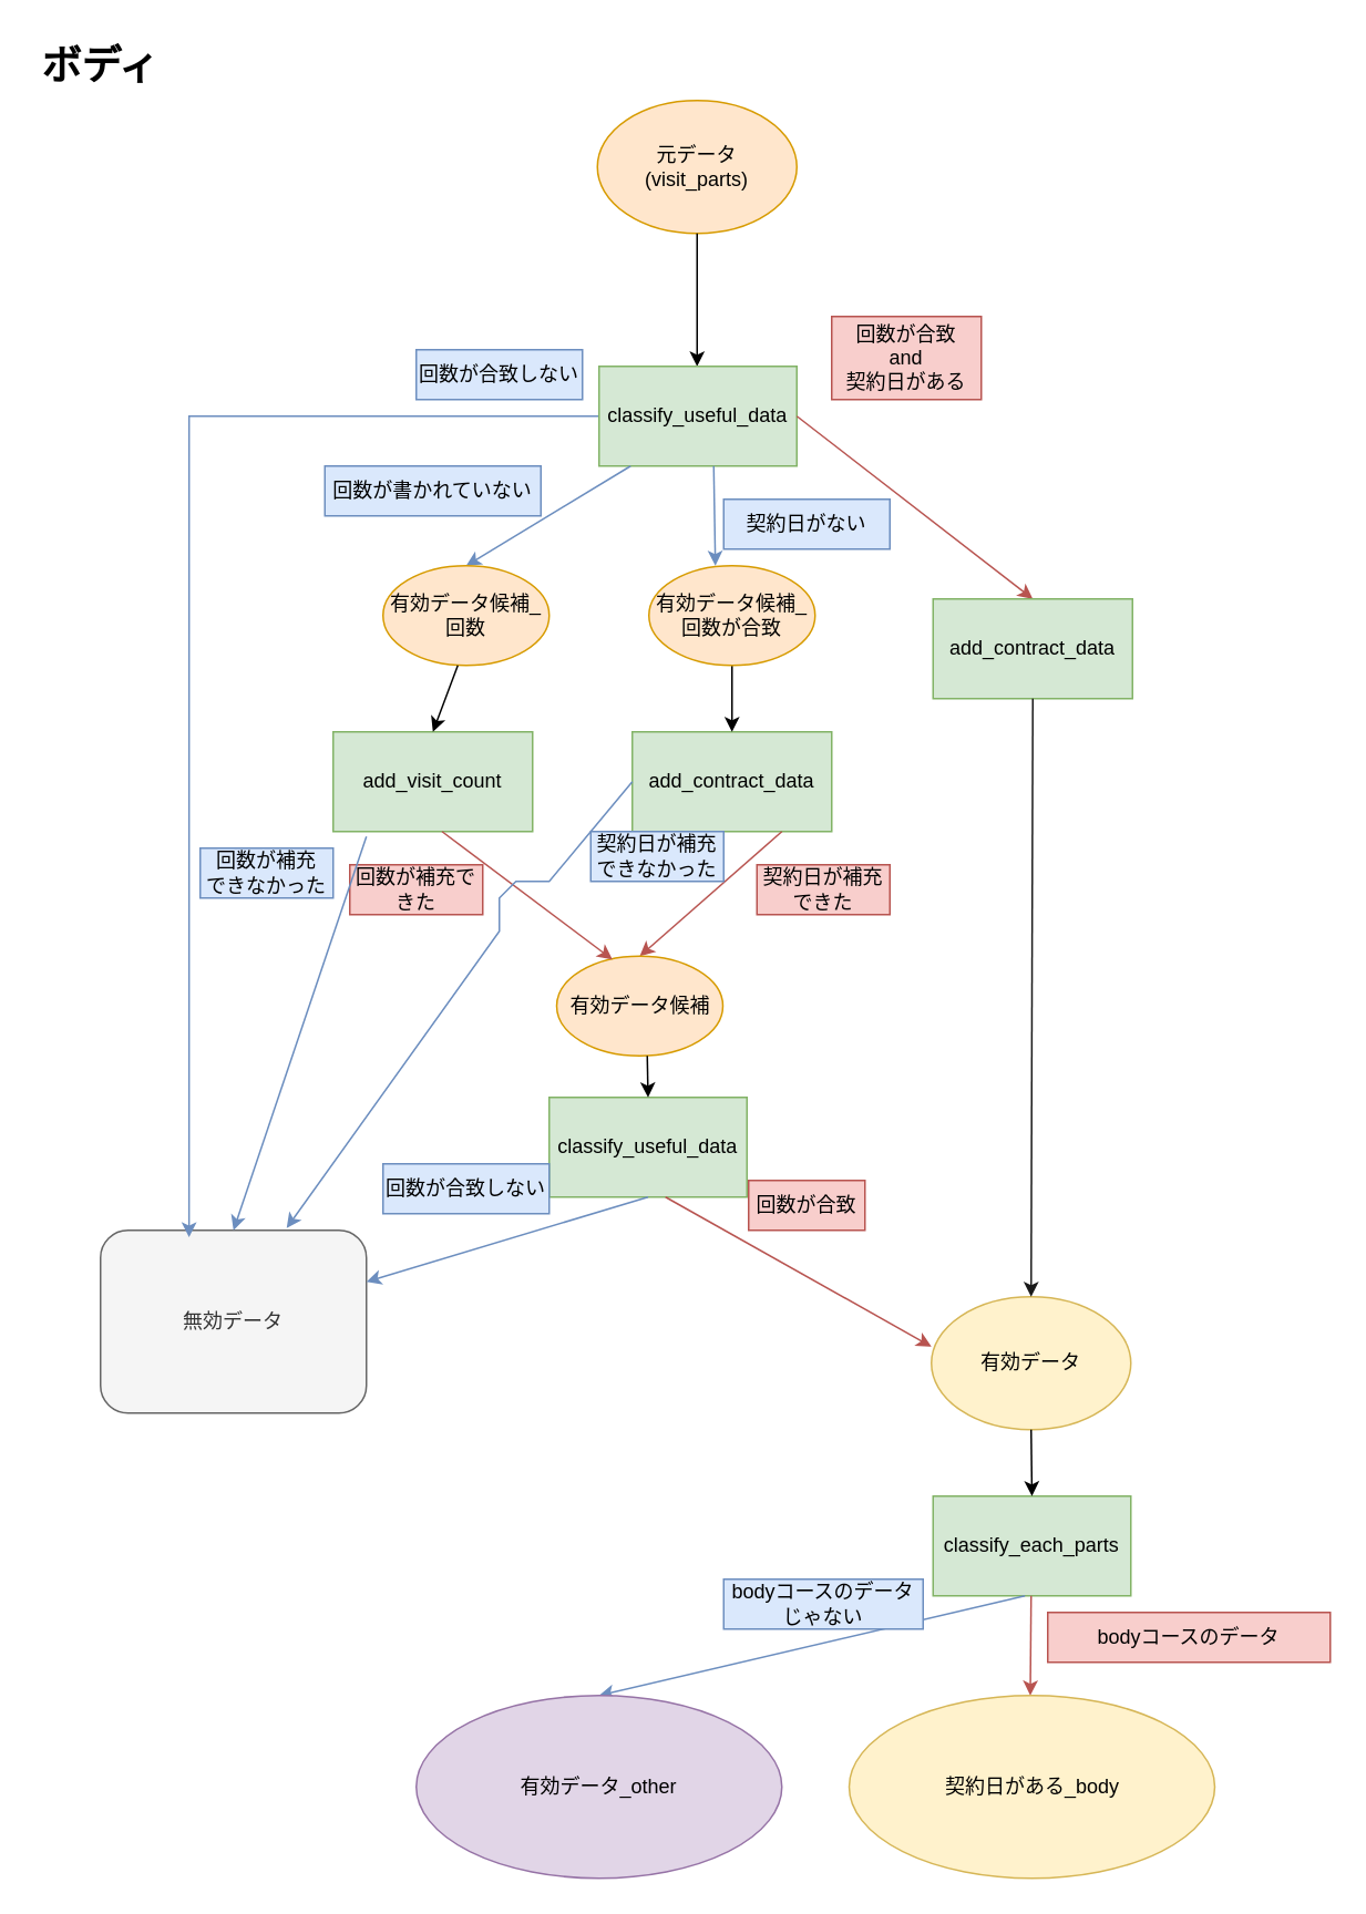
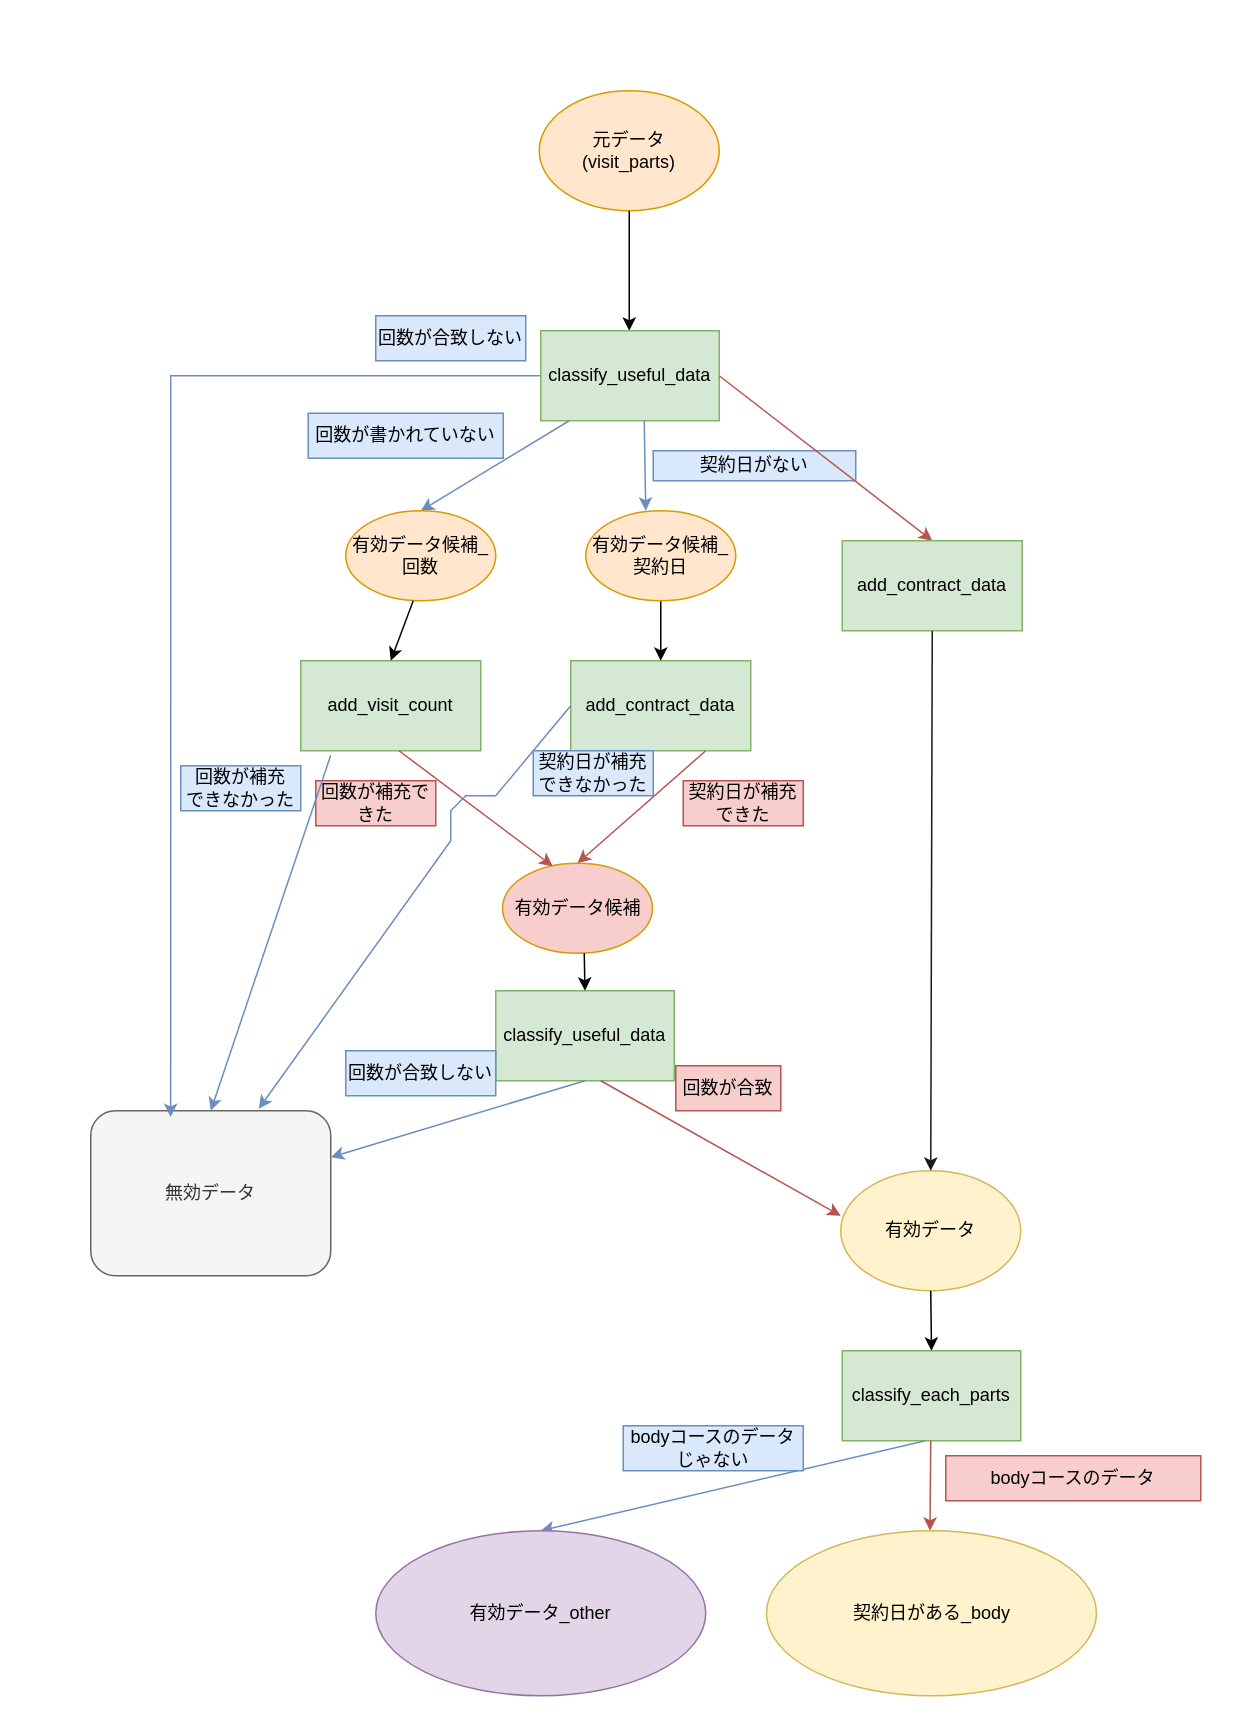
  <mxCell id="0" />
  <mxCell id="1" parent="0" />
  <mxCell id="2" value="元データ&lt;br&gt;(visit_parts)" style="ellipse;whiteSpace=wrap;html=1;fillColor=#ffe6cc;strokeColor=#d79b00;" vertex="1" parent="1"><mxGeometry x="359" y="60" width="120" height="80" as="geometry" /></mxCell>
  <mxCell id="3" value="" style="endArrow=classic;html=1;rounded=0;exitX=0.5;exitY=1;exitDx=0;exitDy=0;" edge="1" parent="1" source="2"><mxGeometry width="50" height="50" relative="1" as="geometry"><mxPoint x="469" y="150" as="sourcePoint" /><mxPoint x="419" y="220" as="targetPoint" /></mxGeometry></mxCell>
  <mxCell id="4" value="有効データ" style="ellipse;whiteSpace=wrap;html=1;fillColor=#fff2cc;strokeColor=#d6b656;" vertex="1" parent="1"><mxGeometry x="560" y="780" width="120" height="80" as="geometry" /></mxCell>
  <mxCell id="5" value="無効データ" style="whiteSpace=wrap;html=1;fillColor=#f5f5f5;strokeColor=#666666;fontColor=#333333;rounded=1;" vertex="1" parent="1"><mxGeometry x="60" y="740" width="160" height="110" as="geometry" /></mxCell>
  <mxCell id="6" style="edgeStyle=orthogonalEdgeStyle;rounded=0;orthogonalLoop=1;jettySize=auto;html=1;exitX=0;exitY=0.5;exitDx=0;exitDy=0;entryX=0.333;entryY=0.038;entryDx=0;entryDy=0;entryPerimeter=0;endArrow=classic;endFill=1;fillColor=#dae8fc;strokeColor=#6c8ebf;" edge="1" parent="1" source="7" target="5"><mxGeometry relative="1" as="geometry" /></mxCell>
  <mxCell id="7" value="classify_useful_data" style="rounded=0;;whiteSpace=wrap;html=1;fillColor=#d5e8d4;strokeColor=#82b366;" vertex="1" parent="1"><mxGeometry x="360" y="220" width="119" height="60" as="geometry" /></mxCell>
- <mxCell id="8" value="回数が合致&lt;br&gt;and&lt;br&gt;契約日がある" style="text;html=1;strokeColor=#b85450;fillColor=#f8cecc;align=center;verticalAlign=middle;whiteSpace=wrap;rounded=0;" vertex="1" parent="1"><mxGeometry x="500" y="190" width="90" height="50" as="geometry" /></mxCell>
- <mxCell id="9" value="回数が書かれていない" style="text;html=1;strokeColor=#6c8ebf;fillColor=#dae8fc;align=center;verticalAlign=middle;whiteSpace=wrap;rounded=0;" vertex="1" parent="1"><mxGeometry x="195" y="280" width="130" height="30" as="geometry" /></mxCell>
+ <mxCell id="9" value="回数が書かれていない" style="text;html=1;strokeColor=#6c8ebf;fillColor=#dae8fc;align=center;verticalAlign=middle;whiteSpace=wrap;rounded=0;" vertex="1" parent="1"><mxGeometry x="205" y="275" width="130" height="30" as="geometry" /></mxCell>
  <mxCell id="10" value="" style="endArrow=classic;html=1;rounded=0;entryX=0.5;entryY=0;entryDx=0;entryDy=0;fillColor=#dae8fc;strokeColor=#6c8ebf;" edge="1" parent="1" target="12"><mxGeometry width="50" height="50" relative="1" as="geometry"><mxPoint x="379" y="280" as="sourcePoint" /><mxPoint x="339" y="340" as="targetPoint" /></mxGeometry></mxCell>
  <mxCell id="11" value="add_contract_data" style="rounded=0;whiteSpace=wrap;html=1;fillColor=#d5e8d4;strokeColor=#82b366;" vertex="1" parent="1"><mxGeometry x="380" y="440" width="120" height="60" as="geometry" /></mxCell>
  <mxCell id="12" value="有効データ候補_回数" style="ellipse;whiteSpace=wrap;html=1;fillColor=#ffe6cc;strokeColor=#d79b00;" vertex="1" parent="1"><mxGeometry x="230" y="340" width="100" height="60" as="geometry" /></mxCell>
  <mxCell id="13" style="edgeStyle=orthogonalEdgeStyle;rounded=0;orthogonalLoop=1;jettySize=auto;html=1;exitX=0.5;exitY=1;exitDx=0;exitDy=0;entryX=0.5;entryY=0;entryDx=0;entryDy=0;endArrow=classic;endFill=1;" edge="1" parent="1" source="14" target="11"><mxGeometry relative="1" as="geometry" /></mxCell>
- <mxCell id="14" value="有効データ候補_回数が合致" style="ellipse;whiteSpace=wrap;html=1;fillColor=#ffe6cc;strokeColor=#d79b00;" vertex="1" parent="1"><mxGeometry x="390" y="340" width="100" height="60" as="geometry" /></mxCell>
+ <mxCell id="14" value="有効データ候補_契約日" style="ellipse;whiteSpace=wrap;html=1;fillColor=#ffe6cc;strokeColor=#d79b00;" vertex="1" parent="1"><mxGeometry x="390" y="340" width="100" height="60" as="geometry" /></mxCell>
  <mxCell id="15" value="" style="endArrow=classic;html=1;rounded=0;entryX=0.4;entryY=0;entryDx=0;entryDy=0;entryPerimeter=0;fillColor=#dae8fc;strokeColor=#6c8ebf;" edge="1" parent="1" target="14"><mxGeometry width="50" height="50" relative="1" as="geometry"><mxPoint x="429" y="280" as="sourcePoint" /><mxPoint x="380" y="340" as="targetPoint" /></mxGeometry></mxCell>
- <mxCell id="16" value="契約日がない" style="text;html=1;strokeColor=#6c8ebf;fillColor=#dae8fc;align=center;verticalAlign=middle;whiteSpace=wrap;rounded=0;" vertex="1" parent="1"><mxGeometry x="435" y="300" width="100" height="30" as="geometry" /></mxCell>
+ <mxCell id="16" value="契約日がない" style="text;html=1;strokeColor=#6c8ebf;fillColor=#dae8fc;align=center;verticalAlign=middle;whiteSpace=wrap;rounded=0;" vertex="1" parent="1"><mxGeometry x="435" y="300" width="135" height="20" as="geometry" /></mxCell>
  <mxCell id="17" value="" style="endArrow=classic;html=1;rounded=0;exitX=0.5;exitY=1;exitDx=0;exitDy=0;entryX=0.5;entryY=0;entryDx=0;entryDy=0;fillColor=#f8cecc;strokeColor=#b85450;" edge="1" parent="1" target="25"><mxGeometry width="50" height="50" relative="1" as="geometry"><mxPoint x="470" y="500" as="sourcePoint" /><mxPoint x="490" y="550" as="targetPoint" /></mxGeometry></mxCell>
  <mxCell id="18" value="契約日が補充できた" style="text;html=1;strokeColor=#b85450;fillColor=#f8cecc;align=center;verticalAlign=middle;whiteSpace=wrap;rounded=0;" vertex="1" parent="1"><mxGeometry x="455" y="520" width="80" height="30" as="geometry" /></mxCell>
  <mxCell id="19" value="classify_useful_data" style="rounded=0;;whiteSpace=wrap;html=1;fillColor=#d5e8d4;strokeColor=#82b366;" vertex="1" parent="1"><mxGeometry x="330" y="660" width="119" height="60" as="geometry" /></mxCell>
  <mxCell id="20" value="" style="endArrow=classic;html=1;rounded=0;entryX=0;entryY=0.375;entryDx=0;entryDy=0;entryPerimeter=0;exitX=0.588;exitY=1;exitDx=0;exitDy=0;exitPerimeter=0;fillColor=#f8cecc;strokeColor=#b85450;" edge="1" parent="1" source="19" target="4"><mxGeometry width="50" height="50" relative="1" as="geometry"><mxPoint x="350" y="710" as="sourcePoint" /><mxPoint x="550" y="770" as="targetPoint" /></mxGeometry></mxCell>
  <mxCell id="21" value="回数が合致" style="text;html=1;strokeColor=#b85450;fillColor=#f8cecc;align=center;verticalAlign=middle;whiteSpace=wrap;rounded=0;" vertex="1" parent="1"><mxGeometry x="450" y="710" width="70" height="30" as="geometry" /></mxCell>
  <mxCell id="22" value="回数が合致しない" style="text;html=1;strokeColor=#6c8ebf;fillColor=#dae8fc;align=center;verticalAlign=middle;whiteSpace=wrap;rounded=0;" vertex="1" parent="1"><mxGeometry x="250" y="210" width="100" height="30" as="geometry" /></mxCell>
  <mxCell id="23" value="add_visit_count" style="rounded=0;whiteSpace=wrap;html=1;fillColor=#d5e8d4;strokeColor=#82b366;" vertex="1" parent="1"><mxGeometry x="200" y="440" width="120" height="60" as="geometry" /></mxCell>
  <mxCell id="24" value="" style="endArrow=classic;html=1;rounded=0;entryX=0.5;entryY=0;entryDx=0;entryDy=0;" edge="1" parent="1" target="23"><mxGeometry width="50" height="50" relative="1" as="geometry"><mxPoint x="275" y="400" as="sourcePoint" /><mxPoint x="245" y="440" as="targetPoint" /></mxGeometry></mxCell>
- <mxCell id="25" value="有効データ候補" style="ellipse;whiteSpace=wrap;html=1;fillColor=#ffe6cc;strokeColor=#d79b00;" vertex="1" parent="1"><mxGeometry x="334.5" y="575" width="100" height="60" as="geometry" /></mxCell>
+ <mxCell id="25" value="有効データ候補" style="ellipse;whiteSpace=wrap;html=1;fillColor=#f8cecc;strokeColor=#d79b00;" vertex="1" parent="1"><mxGeometry x="334.5" y="575" width="100" height="60" as="geometry" /></mxCell>
  <mxCell id="26" value="" style="endArrow=classic;html=1;rounded=0;exitX=0.5;exitY=1;exitDx=0;exitDy=0;entryX=0.335;entryY=0.033;entryDx=0;entryDy=0;entryPerimeter=0;fillColor=#f8cecc;strokeColor=#b85450;" edge="1" parent="1" target="25"><mxGeometry width="50" height="50" relative="1" as="geometry"><mxPoint x="265.5" y="500" as="sourcePoint" /><mxPoint x="330" y="560" as="targetPoint" /></mxGeometry></mxCell>
  <mxCell id="27" value="回数が補充できた" style="text;html=1;strokeColor=#b85450;fillColor=#f8cecc;align=center;verticalAlign=middle;whiteSpace=wrap;rounded=0;" vertex="1" parent="1"><mxGeometry x="210" y="520" width="80" height="30" as="geometry" /></mxCell>
  <mxCell id="28" value="" style="endArrow=classic;html=1;rounded=0;entryX=0.5;entryY=0;entryDx=0;entryDy=0;" edge="1" parent="1" target="19"><mxGeometry width="50" height="50" relative="1" as="geometry"><mxPoint x="389" y="635" as="sourcePoint" /><mxPoint x="369" y="735" as="targetPoint" /></mxGeometry></mxCell>
  <mxCell id="29" value="" style="endArrow=classic;html=1;rounded=0;exitX=0.5;exitY=1;exitDx=0;exitDy=0;fillColor=#dae8fc;strokeColor=#6c8ebf;" edge="1" parent="1" source="19" target="5"><mxGeometry width="50" height="50" relative="1" as="geometry"><mxPoint x="350" y="710" as="sourcePoint" /><mxPoint x="200" y="840" as="targetPoint" /></mxGeometry></mxCell>
  <mxCell id="30" value="回数が合致しない" style="text;html=1;strokeColor=#6c8ebf;fillColor=#dae8fc;align=center;verticalAlign=middle;whiteSpace=wrap;rounded=0;" vertex="1" parent="1"><mxGeometry x="230" y="700" width="100" height="30" as="geometry" /></mxCell>
  <mxCell id="31" value="" style="endArrow=classic;html=1;rounded=0;entryX=0.5;entryY=0;entryDx=0;entryDy=0;fillColor=#dae8fc;strokeColor=#6c8ebf;" edge="1" parent="1" target="5"><mxGeometry width="50" height="50" relative="1" as="geometry"><mxPoint x="220" y="503" as="sourcePoint" /><mxPoint x="104.5" y="567.5" as="targetPoint" /></mxGeometry></mxCell>
  <mxCell id="32" value="回数が補充&lt;br&gt;できなかった" style="text;html=1;strokeColor=#6c8ebf;fillColor=#dae8fc;align=center;verticalAlign=middle;whiteSpace=wrap;rounded=0;" vertex="1" parent="1"><mxGeometry x="120" y="510" width="80" height="30" as="geometry" /></mxCell>
  <mxCell id="33" value="" style="endArrow=classic;html=1;rounded=0;fillColor=#f8cecc;strokeColor=#b85450;entryX=0.5;entryY=0;entryDx=0;entryDy=0;" edge="1" parent="1" target="34"><mxGeometry width="50" height="50" relative="1" as="geometry"><mxPoint x="479" y="250" as="sourcePoint" /><mxPoint x="650" y="360" as="targetPoint" /></mxGeometry></mxCell>
  <mxCell id="34" value="add_contract_data" style="rounded=0;whiteSpace=wrap;html=1;fillColor=#d5e8d4;strokeColor=#82b366;" vertex="1" parent="1"><mxGeometry x="561" y="360" width="120" height="60" as="geometry" /></mxCell>
  <mxCell id="35" value="" style="endArrow=classic;html=1;rounded=0;entryX=0.5;entryY=0;entryDx=0;entryDy=0;fillColor=#f8cecc;strokeColor=#1A1A1A;exitX=0.5;exitY=1;exitDx=0;exitDy=0;" edge="1" parent="1" source="34" target="4"><mxGeometry width="50" height="50" relative="1" as="geometry"><mxPoint x="650" y="420" as="sourcePoint" /><mxPoint x="821" y="530" as="targetPoint" /></mxGeometry></mxCell>
  <mxCell id="36" value="" style="endArrow=classic;html=1;rounded=0;entryX=0.7;entryY=-0.012;entryDx=0;entryDy=0;entryPerimeter=0;exitX=0;exitY=0.5;exitDx=0;exitDy=0;fillColor=#dae8fc;strokeColor=#6c8ebf;" edge="1" parent="1" source="11" target="5"><mxGeometry width="50" height="50" relative="1" as="geometry"><mxPoint x="304.5" y="550" as="sourcePoint" /><mxPoint x="354.5" y="500" as="targetPoint" /><Array as="points"><mxPoint x="330" y="530" /><mxPoint x="310" y="530" /><mxPoint x="300" y="540" /><mxPoint x="300" y="560" /></Array></mxGeometry></mxCell>
  <mxCell id="37" value="契約日が補充できなかった" style="text;html=1;strokeColor=#6c8ebf;fillColor=#dae8fc;align=center;verticalAlign=middle;whiteSpace=wrap;rounded=0;" vertex="1" parent="1"><mxGeometry x="355" y="500" width="80" height="30" as="geometry" /></mxCell>
  <mxCell id="38" value="classify_each_parts" style="rounded=0;;whiteSpace=wrap;html=1;fillColor=#d5e8d4;strokeColor=#82b366;" vertex="1" parent="1"><mxGeometry x="561" y="900" width="119" height="60" as="geometry" /></mxCell>
  <mxCell id="39" value="" style="endArrow=classic;html=1;rounded=0;entryX=0.5;entryY=0;entryDx=0;entryDy=0;" edge="1" parent="1" target="38"><mxGeometry width="50" height="50" relative="1" as="geometry"><mxPoint x="620" y="860" as="sourcePoint" /><mxPoint x="570" y="890" as="targetPoint" /></mxGeometry></mxCell>
- <mxCell id="40" value="&lt;h1&gt;ボディ&lt;/h1&gt;" style="text;html=1;strokeColor=none;fillColor=none;spacing=5;spacingTop=-20;whiteSpace=wrap;overflow=hidden;rounded=0;" vertex="1" parent="1"><mxGeometry x="20" y="20" width="190" height="120" as="geometry" /></mxCell>
  <mxCell id="41" value="" style="endArrow=classic;html=1;rounded=0;fillColor=#f8cecc;strokeColor=#b85450;" edge="1" parent="1"><mxGeometry width="50" height="50" relative="1" as="geometry"><mxPoint x="620" y="960" as="sourcePoint" /><mxPoint x="619.5" y="1020" as="targetPoint" /></mxGeometry></mxCell>
  <mxCell id="42" value="契約日がある_body" style="ellipse;whiteSpace=wrap;html=1;fillColor=#fff2cc;strokeColor=#d6b656;" vertex="1" parent="1"><mxGeometry x="510.5" y="1020" width="220" height="110" as="geometry" /></mxCell>
  <mxCell id="43" value="" style="endArrow=classic;html=1;rounded=0;exitX=0.5;exitY=1;exitDx=0;exitDy=0;fillColor=#dae8fc;strokeColor=#6c8ebf;entryX=0.5;entryY=0;entryDx=0;entryDy=0;" edge="1" parent="1" target="44"><mxGeometry width="50" height="50" relative="1" as="geometry"><mxPoint x="616.3" y="960" as="sourcePoint" /><mxPoint x="390" y="1040" as="targetPoint" /></mxGeometry></mxCell>
  <mxCell id="44" value="有効データ_other" style="ellipse;whiteSpace=wrap;html=1;fillColor=#e1d5e7;strokeColor=#9673a6;" vertex="1" parent="1"><mxGeometry x="250" y="1020" width="220" height="110" as="geometry" /></mxCell>
  <mxCell id="45" value="bodyコースのデータ" style="text;html=1;strokeColor=#b85450;fillColor=#f8cecc;align=center;verticalAlign=middle;whiteSpace=wrap;rounded=0;" vertex="1" parent="1"><mxGeometry x="630" y="970" width="170" height="30" as="geometry" /></mxCell>
- <mxCell id="46" value="bodyコースのデータじゃない" style="text;html=1;strokeColor=#6c8ebf;fillColor=#dae8fc;align=center;verticalAlign=middle;whiteSpace=wrap;rounded=0;" vertex="1" parent="1"><mxGeometry x="435" y="950" width="120" height="30" as="geometry" /></mxCell>
+ <mxCell id="46" value="bodyコースのデータじゃない" style="text;html=1;strokeColor=#6c8ebf;fillColor=#dae8fc;align=center;verticalAlign=middle;whiteSpace=wrap;rounded=0;" vertex="1" parent="1"><mxGeometry x="415" y="950" width="120" height="30" as="geometry" /></mxCell>
